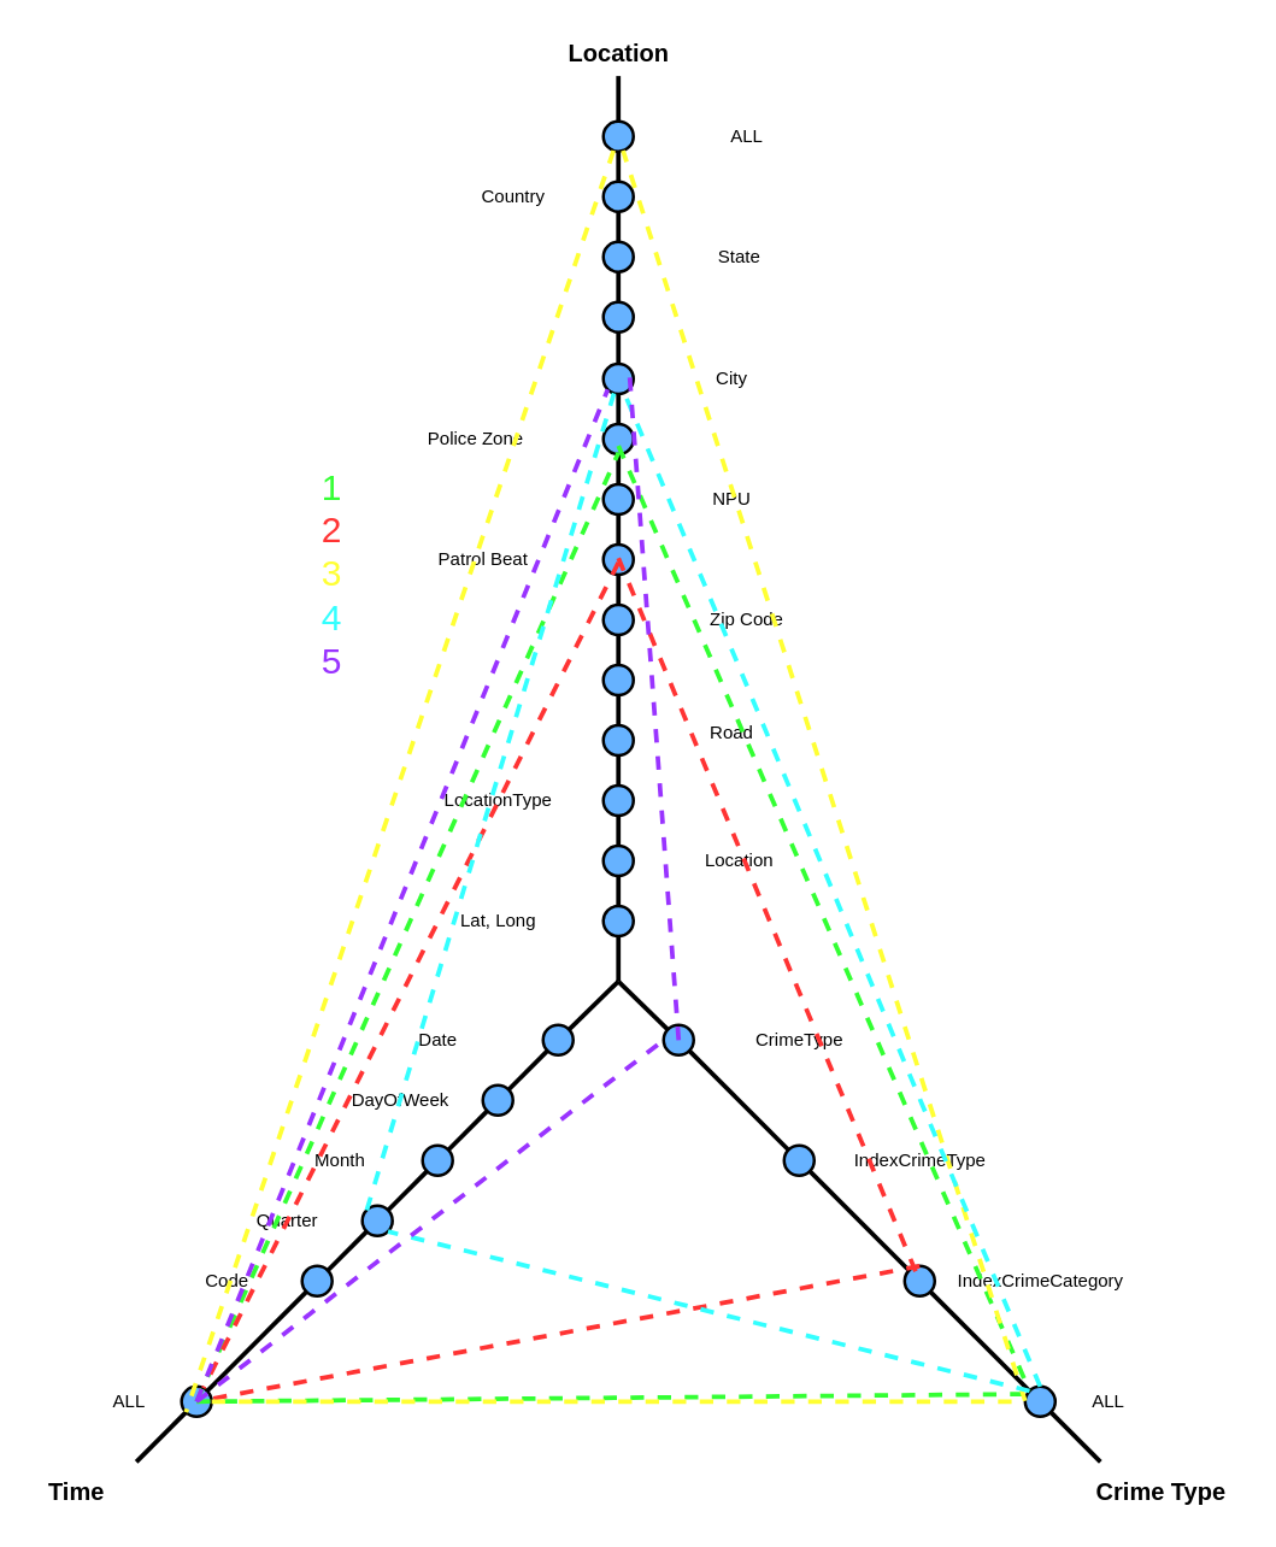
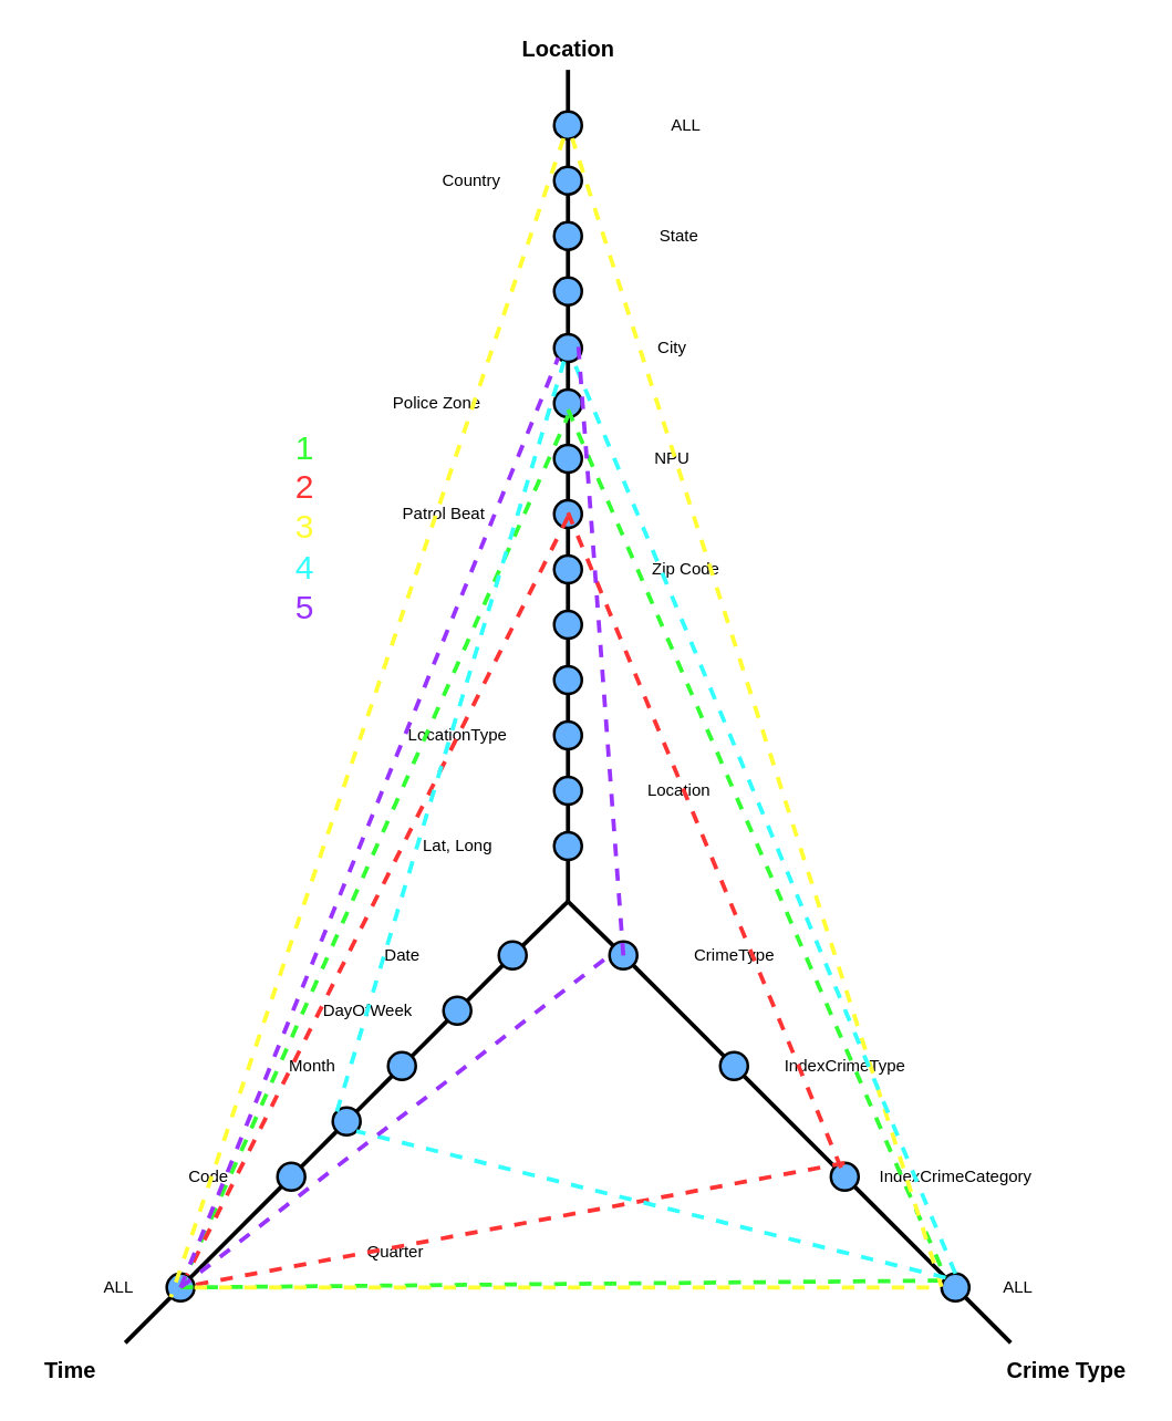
  <mxCell id="0" />
  <mxCell id="1" parent="0" />
  <mxCell id="2" value="" style="endArrow=none;html=1;rounded=0;strokeWidth=3;" parent="1" source="65" edge="1"><mxGeometry width="50" height="50" relative="1" as="geometry"><mxPoint x="410" y="651" as="sourcePoint" /><mxPoint x="410" y="50" as="targetPoint" /></mxGeometry></mxCell>
  <mxCell id="3" value="" style="endArrow=none;html=1;rounded=0;strokeWidth=3;" parent="1" source="12" edge="1"><mxGeometry width="50" height="50" relative="1" as="geometry"><mxPoint x="410" y="651" as="sourcePoint" /><mxPoint x="730" y="970" as="targetPoint" /></mxGeometry></mxCell>
  <mxCell id="4" value="" style="endArrow=none;html=1;rounded=0;strokeWidth=3;" parent="1" source="24" edge="1"><mxGeometry width="50" height="50" relative="1" as="geometry"><mxPoint x="410" y="651" as="sourcePoint" /><mxPoint x="90" y="970" as="targetPoint" /></mxGeometry></mxCell>
  <mxCell id="5" value="" style="endArrow=none;html=1;rounded=0;strokeWidth=3;" parent="1" target="6" edge="1"><mxGeometry width="50" height="50" relative="1" as="geometry"><mxPoint x="410" y="651" as="sourcePoint" /><mxPoint x="730" y="970" as="targetPoint" /></mxGeometry></mxCell>
  <mxCell id="6" value="" style="ellipse;whiteSpace=wrap;html=1;aspect=fixed;fillColor=#66B2FF;strokeWidth=2;direction=west;" parent="1" vertex="1"><mxGeometry x="440" y="680" width="20" height="20" as="geometry" /></mxCell>
  <mxCell id="7" value="" style="endArrow=none;html=1;rounded=0;strokeWidth=3;" parent="1" source="6" target="8" edge="1"><mxGeometry width="50" height="50" relative="1" as="geometry"><mxPoint x="457" y="697" as="sourcePoint" /><mxPoint x="730" y="970" as="targetPoint" /></mxGeometry></mxCell>
  <mxCell id="8" value="" style="ellipse;whiteSpace=wrap;html=1;aspect=fixed;fillColor=#66B2FF;strokeWidth=2;direction=west;" parent="1" vertex="1"><mxGeometry x="520" y="760" width="20" height="20" as="geometry" /></mxCell>
  <mxCell id="9" value="" style="endArrow=none;html=1;rounded=0;strokeWidth=3;" parent="1" source="8" target="10" edge="1"><mxGeometry width="50" height="50" relative="1" as="geometry"><mxPoint x="537" y="777" as="sourcePoint" /><mxPoint x="730" y="970" as="targetPoint" /></mxGeometry></mxCell>
  <mxCell id="10" value="" style="ellipse;whiteSpace=wrap;html=1;aspect=fixed;fillColor=#66B2FF;strokeWidth=2;direction=west;" parent="1" vertex="1"><mxGeometry x="600" y="840" width="20" height="20" as="geometry" /></mxCell>
  <mxCell id="11" value="" style="endArrow=none;html=1;rounded=0;strokeWidth=3;" parent="1" source="10" target="12" edge="1"><mxGeometry width="50" height="50" relative="1" as="geometry"><mxPoint x="617" y="857" as="sourcePoint" /><mxPoint x="730" y="970" as="targetPoint" /></mxGeometry></mxCell>
  <mxCell id="12" value="" style="ellipse;whiteSpace=wrap;html=1;aspect=fixed;fillColor=#66B2FF;strokeWidth=2;direction=west;" parent="1" vertex="1"><mxGeometry x="680" y="920" width="20" height="20" as="geometry" /></mxCell>
  <mxCell id="13" value="" style="endArrow=none;html=1;rounded=0;strokeWidth=3;" parent="1" target="14" edge="1"><mxGeometry width="50" height="50" relative="1" as="geometry"><mxPoint x="410" y="651" as="sourcePoint" /><mxPoint x="90" y="970" as="targetPoint" /></mxGeometry></mxCell>
  <mxCell id="14" value="" style="ellipse;whiteSpace=wrap;html=1;aspect=fixed;fillColor=#66B2FF;strokeWidth=2;direction=west;" parent="1" vertex="1"><mxGeometry x="360" y="680" width="20" height="20" as="geometry" /></mxCell>
  <mxCell id="15" value="" style="endArrow=none;html=1;rounded=0;strokeWidth=3;" parent="1" source="20" target="16" edge="1"><mxGeometry width="50" height="50" relative="1" as="geometry"><mxPoint x="363" y="697" as="sourcePoint" /><mxPoint x="90" y="970" as="targetPoint" /></mxGeometry></mxCell>
  <mxCell id="16" value="" style="ellipse;whiteSpace=wrap;html=1;aspect=fixed;fillColor=#66B2FF;strokeWidth=2;direction=west;" parent="1" vertex="1"><mxGeometry x="280" y="760" width="20" height="20" as="geometry" /></mxCell>
  <mxCell id="17" value="" style="endArrow=none;html=1;rounded=0;strokeWidth=3;" parent="1" source="22" target="18" edge="1"><mxGeometry width="50" height="50" relative="1" as="geometry"><mxPoint x="283" y="777" as="sourcePoint" /><mxPoint x="90" y="970" as="targetPoint" /></mxGeometry></mxCell>
  <mxCell id="18" value="" style="ellipse;whiteSpace=wrap;html=1;aspect=fixed;fillColor=#66B2FF;strokeWidth=2;direction=west;" parent="1" vertex="1"><mxGeometry x="200" y="840" width="20" height="20" as="geometry" /></mxCell>
  <mxCell id="19" value="" style="endArrow=none;html=1;rounded=0;strokeWidth=3;" parent="1" source="14" target="20" edge="1"><mxGeometry width="50" height="50" relative="1" as="geometry"><mxPoint x="363" y="697" as="sourcePoint" /><mxPoint x="297" y="763" as="targetPoint" /></mxGeometry></mxCell>
  <mxCell id="20" value="" style="ellipse;whiteSpace=wrap;html=1;aspect=fixed;fillColor=#66B2FF;strokeWidth=2;direction=west;" parent="1" vertex="1"><mxGeometry x="320" y="720" width="20" height="20" as="geometry" /></mxCell>
  <mxCell id="21" value="" style="endArrow=none;html=1;rounded=0;strokeWidth=3;" parent="1" source="16" target="22" edge="1"><mxGeometry width="50" height="50" relative="1" as="geometry"><mxPoint x="283" y="777" as="sourcePoint" /><mxPoint x="217" y="843" as="targetPoint" /></mxGeometry></mxCell>
  <mxCell id="22" value="" style="ellipse;whiteSpace=wrap;html=1;aspect=fixed;fillColor=#66B2FF;strokeWidth=2;direction=west;" parent="1" vertex="1"><mxGeometry x="240" y="800" width="20" height="20" as="geometry" /></mxCell>
  <mxCell id="23" value="" style="endArrow=none;html=1;rounded=0;strokeWidth=3;" parent="1" source="18" target="24" edge="1"><mxGeometry width="50" height="50" relative="1" as="geometry"><mxPoint x="203" y="857" as="sourcePoint" /><mxPoint x="90" y="970" as="targetPoint" /></mxGeometry></mxCell>
  <mxCell id="24" value="" style="ellipse;whiteSpace=wrap;html=1;aspect=fixed;fillColor=#66B2FF;strokeWidth=2;direction=west;" parent="1" vertex="1"><mxGeometry x="120" y="920" width="20" height="20" as="geometry" /></mxCell>
  <mxCell id="25" value="ALL" style="text;html=1;align=center;verticalAlign=middle;resizable=0;points=[];autosize=1;strokeColor=none;fillColor=none;" parent="1" vertex="1"><mxGeometry x="475" y="74.5" width="40" height="30" as="geometry" /></mxCell>
  <mxCell id="26" value="Country" style="text;html=1;align=center;verticalAlign=middle;resizable=0;points=[];autosize=1;strokeColor=none;fillColor=none;" parent="1" vertex="1"><mxGeometry x="305" y="115" width="70" height="30" as="geometry" /></mxCell>
  <mxCell id="27" value="State" style="text;html=1;align=center;verticalAlign=middle;resizable=0;points=[];autosize=1;strokeColor=none;fillColor=none;" parent="1" vertex="1"><mxGeometry x="465" y="154.5" width="50" height="30" as="geometry" /></mxCell>
  <mxCell id="28" value="City" style="text;html=1;align=center;verticalAlign=middle;resizable=0;points=[];autosize=1;strokeColor=none;fillColor=none;" parent="1" vertex="1"><mxGeometry x="465" y="235.5" width="40" height="30" as="geometry" /></mxCell>
  <mxCell id="29" value="NPU" style="text;html=1;align=center;verticalAlign=middle;resizable=0;points=[];autosize=1;strokeColor=none;fillColor=none;" parent="1" vertex="1"><mxGeometry x="460" y="315.5" width="50" height="30" as="geometry" /></mxCell>
  <mxCell id="30" value="Zip Code" style="text;html=1;align=center;verticalAlign=middle;resizable=0;points=[];autosize=1;strokeColor=none;fillColor=none;" parent="1" vertex="1"><mxGeometry x="460" y="396" width="70" height="30" as="geometry" /></mxCell>
  <mxCell id="31" value="LocationType" style="text;html=1;align=center;verticalAlign=middle;resizable=0;points=[];autosize=1;strokeColor=none;fillColor=none;" parent="1" vertex="1"><mxGeometry x="285" y="516" width="90" height="30" as="geometry" /></mxCell>
  <mxCell id="32" value="Location" style="text;html=1;align=center;verticalAlign=middle;resizable=0;points=[];autosize=1;strokeColor=none;fillColor=none;" parent="1" vertex="1"><mxGeometry x="455" y="556" width="70" height="30" as="geometry" /></mxCell>
  <mxCell id="33" value="Lat, Long" style="text;html=1;align=center;verticalAlign=middle;resizable=0;points=[];autosize=1;strokeColor=none;fillColor=none;" parent="1" vertex="1"><mxGeometry x="295" y="596" width="70" height="30" as="geometry" /></mxCell>
  <mxCell id="34" value="&lt;font style=&quot;font-size: 16px;&quot;&gt;&lt;b&gt;Location&lt;/b&gt;&lt;/font&gt;" style="text;html=1;align=center;verticalAlign=middle;resizable=0;points=[];autosize=1;strokeColor=none;fillColor=none;" parent="1" vertex="1"><mxGeometry x="365" y="20" width="90" height="30" as="geometry" /></mxCell>
  <mxCell id="35" value="" style="endArrow=none;html=1;rounded=0;strokeWidth=3;" parent="1" target="36" edge="1"><mxGeometry width="50" height="50" relative="1" as="geometry"><mxPoint x="410" y="651" as="sourcePoint" /><mxPoint x="410" y="90" as="targetPoint" /></mxGeometry></mxCell>
  <mxCell id="36" value="" style="ellipse;whiteSpace=wrap;html=1;aspect=fixed;fillColor=#66B2FF;strokeWidth=2;" parent="1" vertex="1"><mxGeometry x="400" y="160" width="20" height="20" as="geometry" /></mxCell>
  <mxCell id="37" value="" style="endArrow=none;html=1;rounded=0;strokeWidth=3;" parent="1" source="36" target="38" edge="1"><mxGeometry width="50" height="50" relative="1" as="geometry"><mxPoint x="410" y="160" as="sourcePoint" /><mxPoint x="410" y="90" as="targetPoint" /></mxGeometry></mxCell>
  <mxCell id="38" value="" style="ellipse;whiteSpace=wrap;html=1;aspect=fixed;fillColor=#66B2FF;strokeWidth=2;" parent="1" vertex="1"><mxGeometry x="400" y="120" width="20" height="20" as="geometry" /></mxCell>
  <mxCell id="39" value="" style="ellipse;whiteSpace=wrap;html=1;aspect=fixed;fillColor=#66B2FF;strokeWidth=2;" parent="1" vertex="1"><mxGeometry x="400" y="200" width="20" height="20" as="geometry" /></mxCell>
  <mxCell id="40" value="" style="ellipse;whiteSpace=wrap;html=1;aspect=fixed;fillColor=#66B2FF;strokeWidth=2;" parent="1" vertex="1"><mxGeometry x="400" y="241" width="20" height="20" as="geometry" /></mxCell>
  <mxCell id="41" value="" style="ellipse;whiteSpace=wrap;html=1;aspect=fixed;fillColor=#66B2FF;strokeWidth=2;" parent="1" vertex="1"><mxGeometry x="400" y="281" width="20" height="20" as="geometry" /></mxCell>
  <mxCell id="42" value="" style="ellipse;whiteSpace=wrap;html=1;aspect=fixed;fillColor=#66B2FF;strokeWidth=2;" parent="1" vertex="1"><mxGeometry x="400" y="321" width="20" height="20" as="geometry" /></mxCell>
  <mxCell id="43" value="" style="ellipse;whiteSpace=wrap;html=1;aspect=fixed;fillColor=#66B2FF;strokeWidth=2;" parent="1" vertex="1"><mxGeometry x="400" y="361" width="20" height="20" as="geometry" /></mxCell>
  <mxCell id="44" value="" style="ellipse;whiteSpace=wrap;html=1;aspect=fixed;fillColor=#66B2FF;strokeWidth=2;" parent="1" vertex="1"><mxGeometry x="400" y="401" width="20" height="20" as="geometry" /></mxCell>
  <mxCell id="45" value="" style="ellipse;whiteSpace=wrap;html=1;aspect=fixed;fillColor=#66B2FF;strokeWidth=2;" parent="1" vertex="1"><mxGeometry x="400" y="441" width="20" height="20" as="geometry" /></mxCell>
  <mxCell id="46" value="" style="ellipse;whiteSpace=wrap;html=1;aspect=fixed;fillColor=#66B2FF;strokeWidth=2;" parent="1" vertex="1"><mxGeometry x="400" y="481" width="20" height="20" as="geometry" /></mxCell>
  <mxCell id="47" value="" style="ellipse;whiteSpace=wrap;html=1;aspect=fixed;fillColor=#66B2FF;strokeWidth=2;" parent="1" vertex="1"><mxGeometry x="400" y="521" width="20" height="20" as="geometry" /></mxCell>
  <mxCell id="48" value="" style="ellipse;whiteSpace=wrap;html=1;aspect=fixed;fillColor=#66B2FF;strokeWidth=2;" parent="1" vertex="1"><mxGeometry x="400" y="601" width="20" height="20" as="geometry" /></mxCell>
  <mxCell id="49" value="" style="ellipse;whiteSpace=wrap;html=1;aspect=fixed;fillColor=#66B2FF;strokeWidth=2;" parent="1" vertex="1"><mxGeometry x="400" y="561" width="20" height="20" as="geometry" /></mxCell>
  <mxCell id="50" value="Patrol Beat" style="text;html=1;align=center;verticalAlign=middle;resizable=0;points=[];autosize=1;strokeColor=none;fillColor=none;" parent="1" vertex="1"><mxGeometry x="280" y="356" width="80" height="30" as="geometry" /></mxCell>
  <mxCell id="51" value="Police Zone" style="text;html=1;align=center;verticalAlign=middle;resizable=0;points=[];autosize=1;strokeColor=none;fillColor=none;" parent="1" vertex="1"><mxGeometry x="270" y="276" width="90" height="30" as="geometry" /></mxCell>
  <mxCell id="52" value="CrimeType" style="text;html=1;align=center;verticalAlign=middle;resizable=0;points=[];autosize=1;strokeColor=none;fillColor=none;" parent="1" vertex="1"><mxGeometry x="490" y="675" width="80" height="30" as="geometry" /></mxCell>
  <mxCell id="53" value="IndexCrimeType" style="text;html=1;align=center;verticalAlign=middle;resizable=0;points=[];autosize=1;strokeColor=none;fillColor=none;" parent="1" vertex="1"><mxGeometry x="555" y="755" width="110" height="30" as="geometry" /></mxCell>
  <mxCell id="54" value="IndexCrimeCategory" style="text;html=1;align=center;verticalAlign=middle;resizable=0;points=[];autosize=1;strokeColor=none;fillColor=none;" parent="1" vertex="1"><mxGeometry x="625" y="835" width="130" height="30" as="geometry" /></mxCell>
  <mxCell id="55" value="ALL" style="text;html=1;align=center;verticalAlign=middle;resizable=0;points=[];autosize=1;strokeColor=none;fillColor=none;" parent="1" vertex="1"><mxGeometry x="715" y="915" width="40" height="30" as="geometry" /></mxCell>
  <mxCell id="56" value="Date" style="text;html=1;align=center;verticalAlign=middle;resizable=0;points=[];autosize=1;strokeColor=none;fillColor=none;" parent="1" vertex="1"><mxGeometry x="265" y="675" width="50" height="30" as="geometry" /></mxCell>
  <mxCell id="57" value="DayOfWeek" style="text;html=1;align=center;verticalAlign=middle;resizable=0;points=[];autosize=1;strokeColor=none;fillColor=none;" parent="1" vertex="1"><mxGeometry x="220" y="715" width="90" height="30" as="geometry" /></mxCell>
  <mxCell id="58" value="Month" style="text;html=1;align=center;verticalAlign=middle;resizable=0;points=[];autosize=1;strokeColor=none;fillColor=none;" parent="1" vertex="1"><mxGeometry x="195" y="755" width="60" height="30" as="geometry" /></mxCell>
- <mxCell id="59" value="Quarter" style="text;html=1;align=center;verticalAlign=middle;resizable=0;points=[];autosize=1;strokeColor=none;fillColor=none;" parent="1" vertex="1"><mxGeometry x="160" y="795" width="60" height="30" as="geometry" /></mxCell>
+ <mxCell id="59" value="Quarter" style="text;html=1;align=center;verticalAlign=middle;resizable=0;points=[];autosize=1;strokeColor=none;fillColor=none;" parent="1" vertex="1"><mxGeometry x="255" y="890" width="60" height="30" as="geometry" /></mxCell>
  <mxCell id="60" value="Code" style="text;html=1;align=center;verticalAlign=middle;resizable=0;points=[];autosize=1;strokeColor=none;fillColor=none;" parent="1" vertex="1"><mxGeometry x="125" y="835" width="50" height="30" as="geometry" /></mxCell>
  <mxCell id="61" value="ALL" style="text;html=1;align=center;verticalAlign=middle;resizable=0;points=[];autosize=1;strokeColor=none;fillColor=none;" parent="1" vertex="1"><mxGeometry x="65" y="915" width="40" height="30" as="geometry" /></mxCell>
  <mxCell id="62" value="&lt;b&gt;&lt;font style=&quot;font-size: 16px;&quot;&gt;Time&lt;/font&gt;&lt;/b&gt;" style="text;html=1;align=center;verticalAlign=middle;resizable=0;points=[];autosize=1;strokeColor=none;fillColor=none;" parent="1" vertex="1"><mxGeometry x="20" y="975" width="60" height="30" as="geometry" /></mxCell>
  <mxCell id="63" value="&lt;font style=&quot;font-size: 16px;&quot;&gt;&lt;b&gt;Crime Type&lt;/b&gt;&lt;/font&gt;" style="text;html=1;align=center;verticalAlign=middle;resizable=0;points=[];autosize=1;strokeColor=none;fillColor=none;" parent="1" vertex="1"><mxGeometry x="715" y="975" width="110" height="30" as="geometry" /></mxCell>
  <mxCell id="64" value="" style="endArrow=none;html=1;rounded=0;strokeWidth=3;" parent="1" source="38" target="65" edge="1"><mxGeometry width="50" height="50" relative="1" as="geometry"><mxPoint x="410" y="120" as="sourcePoint" /><mxPoint x="410" y="0" as="targetPoint" /></mxGeometry></mxCell>
  <mxCell id="65" value="" style="ellipse;whiteSpace=wrap;html=1;aspect=fixed;fillColor=#66B2FF;strokeWidth=2;" parent="1" vertex="1"><mxGeometry x="400" y="80" width="20" height="20" as="geometry" /></mxCell>
- <mxCell id="66" value="Road" style="text;html=1;align=center;verticalAlign=middle;resizable=0;points=[];autosize=1;strokeColor=none;fillColor=none;" parent="1" vertex="1"><mxGeometry x="460" y="471" width="50" height="30" as="geometry" /></mxCell>
  <mxCell id="67" value="&lt;font style=&quot;font-size: 24px;&quot;&gt;&lt;span style=&quot;&quot;&gt;&lt;font color=&quot;#33ff33&quot;&gt;1&lt;/font&gt;&lt;/span&gt;&lt;br&gt;&lt;font style=&quot;font-size: 24px;&quot;&gt;&lt;font color=&quot;#ff3333&quot;&gt;2&lt;br&gt;&lt;/font&gt;&lt;font color=&quot;#ffff33&quot;&gt;3&lt;/font&gt;&lt;br&gt;&lt;font color=&quot;#33ffff&quot;&gt;4&lt;/font&gt;&lt;br&gt;&lt;font color=&quot;#9933ff&quot;&gt;5&lt;/font&gt;&lt;br&gt;&lt;/font&gt;&lt;/font&gt;" style="text;html=1;strokeColor=none;fillColor=none;align=center;verticalAlign=middle;whiteSpace=wrap;rounded=0;" parent="1" vertex="1"><mxGeometry x="190" y="291" width="60" height="180" as="geometry" /></mxCell>
  <mxCell id="68" value="" style="endArrow=none;dashed=1;html=1;rounded=0;entryX=1;entryY=1;entryDx=0;entryDy=0;strokeWidth=3;fillColor=#60a917;strokeColor=#33FF33;" parent="1" target="12" edge="1"><mxGeometry width="50" height="50" relative="1" as="geometry"><mxPoint x="410" y="295.5" as="sourcePoint" /><mxPoint x="530" y="235.5" as="targetPoint" /></mxGeometry></mxCell>
  <mxCell id="69" value="" style="endArrow=none;dashed=1;html=1;rounded=0;strokeWidth=3;fillColor=#60a917;strokeColor=#33FF33;" parent="1" edge="1"><mxGeometry width="50" height="50" relative="1" as="geometry"><mxPoint x="130" y="930" as="sourcePoint" /><mxPoint x="680" y="925" as="targetPoint" /></mxGeometry></mxCell>
  <mxCell id="70" value="" style="endArrow=none;dashed=1;html=1;rounded=0;strokeWidth=3;fillColor=#60a917;strokeColor=#33FF33;" parent="1" edge="1"><mxGeometry width="50" height="50" relative="1" as="geometry"><mxPoint x="130" y="930" as="sourcePoint" /><mxPoint x="410" y="300" as="targetPoint" /></mxGeometry></mxCell>
  <mxCell id="71" value="" style="endArrow=none;dashed=1;html=1;rounded=0;strokeWidth=3;fillColor=#60a917;strokeColor=#FF3333;" edge="1" parent="1"><mxGeometry width="50" height="50" relative="1" as="geometry"><mxPoint x="410" y="370" as="sourcePoint" /><mxPoint x="610" y="850" as="targetPoint" /></mxGeometry></mxCell>
  <mxCell id="72" value="" style="endArrow=none;dashed=1;html=1;rounded=0;strokeWidth=3;fillColor=#60a917;strokeColor=#FF3333;" edge="1" parent="1" target="24"><mxGeometry width="50" height="50" relative="1" as="geometry"><mxPoint x="610" y="840" as="sourcePoint" /><mxPoint x="130" y="940" as="targetPoint" /></mxGeometry></mxCell>
  <mxCell id="73" value="" style="endArrow=none;dashed=1;html=1;rounded=0;strokeWidth=3;fillColor=#60a917;strokeColor=#FF3333;" edge="1" parent="1" target="24"><mxGeometry width="50" height="50" relative="1" as="geometry"><mxPoint x="410" y="373" as="sourcePoint" /><mxPoint x="-60" y="461" as="targetPoint" /></mxGeometry></mxCell>
  <mxCell id="74" value="" style="endArrow=none;dashed=1;html=1;rounded=0;strokeWidth=3;strokeColor=#FFFF33;" edge="1" parent="1" source="24" target="12"><mxGeometry width="50" height="50" relative="1" as="geometry"><mxPoint x="240" y="995" as="sourcePoint" /><mxPoint x="540" y="960" as="targetPoint" /></mxGeometry></mxCell>
  <mxCell id="75" value="" style="endArrow=none;dashed=1;html=1;rounded=0;strokeWidth=3;strokeColor=#FFFF33;" edge="1" parent="1" target="65"><mxGeometry width="50" height="50" relative="1" as="geometry"><mxPoint x="680" y="929.5" as="sourcePoint" /><mxPoint x="410" y="630" as="targetPoint" /></mxGeometry></mxCell>
  <mxCell id="76" value="" style="endArrow=none;dashed=1;html=1;rounded=0;strokeWidth=3;strokeColor=#FFFF33;entryX=1;entryY=0;entryDx=0;entryDy=0;" edge="1" parent="1" source="65" target="24"><mxGeometry width="50" height="50" relative="1" as="geometry"><mxPoint x="400" y="645.5" as="sourcePoint" /><mxPoint x="130" y="356" as="targetPoint" /></mxGeometry></mxCell>
  <mxCell id="77" value="" style="endArrow=none;dashed=1;html=1;rounded=0;strokeWidth=3;fillColor=#60a917;strokeColor=#33FFFF;exitX=1;exitY=1;exitDx=0;exitDy=0;entryX=0;entryY=0;entryDx=0;entryDy=0;" edge="1" parent="1" source="12" target="22"><mxGeometry width="50" height="50" relative="1" as="geometry"><mxPoint x="595" y="850" as="sourcePoint" /><mxPoint x="125" y="938" as="targetPoint" /></mxGeometry></mxCell>
  <mxCell id="78" value="" style="endArrow=none;dashed=1;html=1;rounded=0;strokeWidth=3;fillColor=#60a917;strokeColor=#33FFFF;exitX=0.5;exitY=1;exitDx=0;exitDy=0;" edge="1" parent="1" source="12" target="40"><mxGeometry width="50" height="50" relative="1" as="geometry"><mxPoint x="1108" y="526" as="sourcePoint" /><mxPoint x="410" y="640" as="targetPoint" /></mxGeometry></mxCell>
  <mxCell id="79" value="" style="endArrow=none;dashed=1;html=1;rounded=0;strokeWidth=3;fillColor=#60a917;strokeColor=#33FFFF;exitX=1;exitY=1;exitDx=0;exitDy=0;" edge="1" parent="1" source="22" target="40"><mxGeometry width="50" height="50" relative="1" as="geometry"><mxPoint x="130" y="930" as="sourcePoint" /><mxPoint x="410" y="640" as="targetPoint" /></mxGeometry></mxCell>
  <mxCell id="80" value="" style="endArrow=none;dashed=1;html=1;rounded=0;strokeWidth=3;strokeColor=#9933FF;entryX=1;entryY=0;entryDx=0;entryDy=0;" edge="1" parent="1" target="40"><mxGeometry width="50" height="50" relative="1" as="geometry"><mxPoint x="450" y="690" as="sourcePoint" /><mxPoint x="520" y="580" as="targetPoint" /></mxGeometry></mxCell>
  <mxCell id="81" value="" style="endArrow=none;dashed=1;html=1;rounded=0;strokeWidth=3;strokeColor=#9933FF;entryX=0;entryY=1;entryDx=0;entryDy=0;" edge="1" parent="1" target="40"><mxGeometry width="50" height="50" relative="1" as="geometry"><mxPoint x="130" y="930" as="sourcePoint" /><mxPoint x="130" y="261" as="targetPoint" /></mxGeometry></mxCell>
  <mxCell id="82" value="" style="endArrow=none;dashed=1;html=1;rounded=0;strokeWidth=3;strokeColor=#9933FF;" edge="1" parent="1"><mxGeometry width="50" height="50" relative="1" as="geometry"><mxPoint x="130" y="930" as="sourcePoint" /><mxPoint x="440" y="690" as="targetPoint" /></mxGeometry></mxCell>
